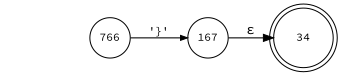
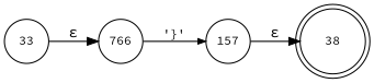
  digraph {
    fontname="Source Code Pro"
    rankdir=LR
    node [fixedsize=true fontname="Source Code Pro" fontsize=11 shape=circle peripheries=1]
    edge [fontname="Source Code Pro"]
-   n1 [label=34 shape=doublecircle width=.6 peripheries=""]
+   n1 [label=38 shape=doublecircle width=.6 peripheries=""]
+   n2 [label=33 width=.55]
    n3 [label=766 width=.55]
-   n4 [label=167 width=.55]
+   n4 [label=157 width=.55]
+   n2 -> n3 [label="&epsilon;"]
    n3 -> n4 [arrowhead=normal arrowsize=.7 fontsize=11 label="'}'"]
    n4 -> n1 [label="&epsilon;"]
  }
